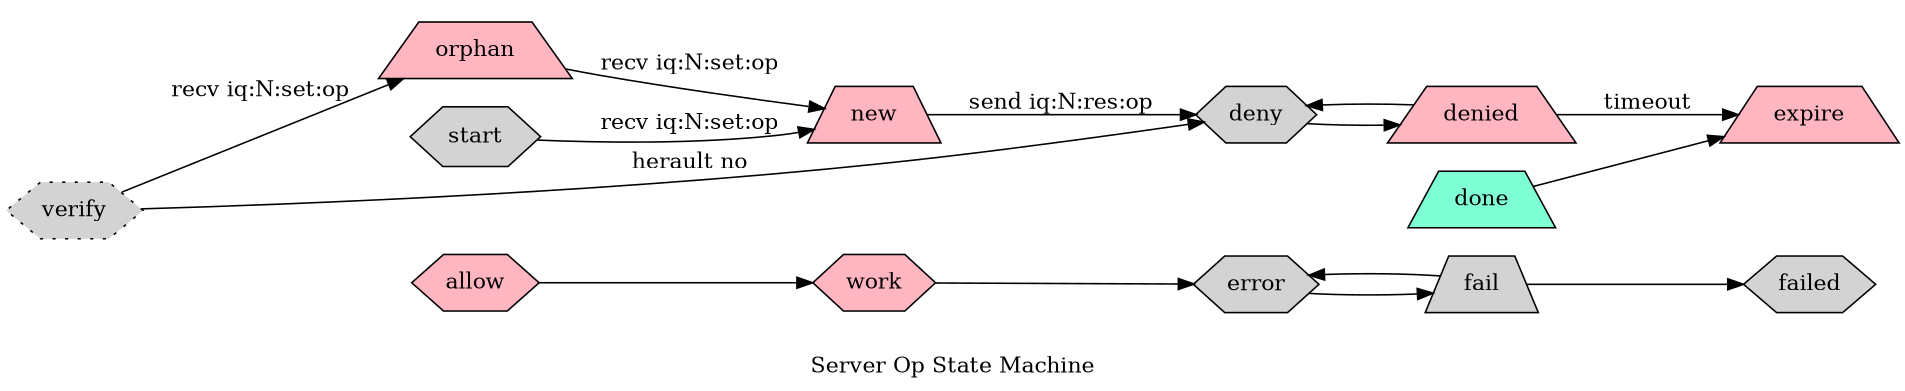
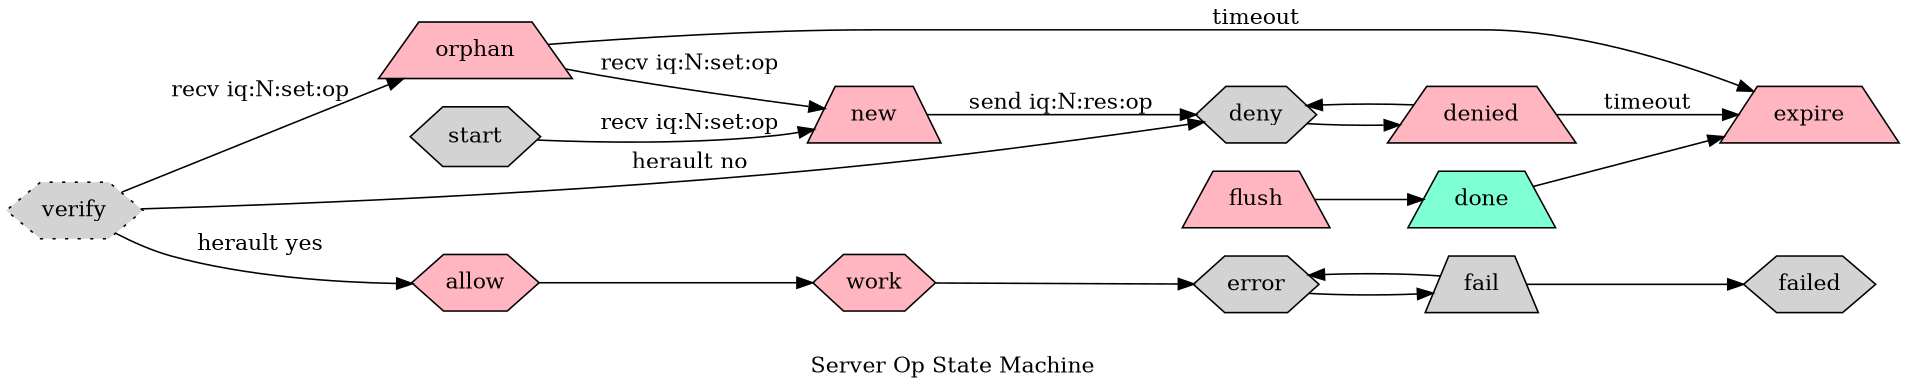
  graph {
    collapse=true
    constraint=true
    label="Server Op State Machine"
    rankdir=LR
    remincross=true
    splines=true
    node [fillcolor=lightpink shape=hexagon style=filled]
    edge [dir=forward]
    start [fillcolor=lightgrey height=0.0 width=0.0]
    new [shape=trapezium]
    deny [fillcolor=lightgrey]
    verify [fillcolor=lightgrey style="dotted,filled"]
    allow
    orphan [shape=trapezium]
    denied [shape=trapezium]
    work
    expire [shape=trapezium]
    error [fillcolor=lightgrey]
    fail [fillcolor=lightgrey shape=trapezium]
+   flush [shape=trapezium]
    done [fillcolor=aquamarine shape=trapezium]
    failed [fillcolor=lightgrey]
    start -- new [label="recv iq:N:set:op"]
    new -- deny [label="send iq:N:res:op"]
    deny -- denied
    verify -- deny [label="herault no"]
+   verify -- allow [label="herault yes"]
    verify -- orphan [label="recv iq:N:set:op"]
    allow -- work
    orphan -- new [label="recv iq:N:set:op"]
+   orphan -- expire [label=timeout]
    denied -- deny
    denied -- expire [label=timeout]
    work -- error
    error -- fail
    fail -- error
    fail -- failed
+   flush -- done
    done -- expire
  }
